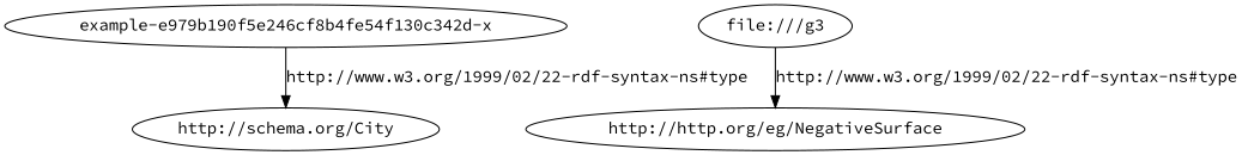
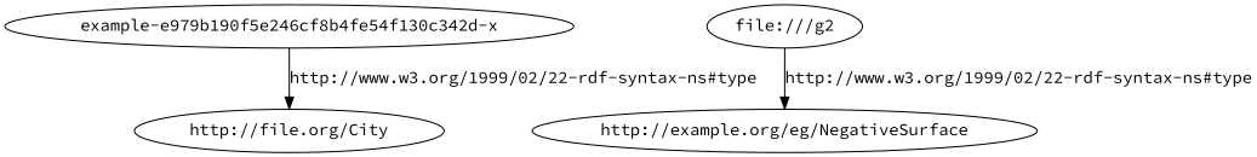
  digraph {
    fontname="Source Code Pro"
    node [fontname="Source Code Pro"]
    edge [fontname="Source Code Pro"]
    n1 [label="example-e979b190f5e246cf8b4fe54f130c342d-x"]
-   "http://schema.org/City"
-   "file:///g2" [label="file:///g3"]
-   "http://example.org/eg/NegativeSurface" [label="http://http.org/eg/NegativeSurface"]
+   "http://schema.org/City" [label="http://file.org/City"]
+   "file:///g2"
+   "http://example.org/eg/NegativeSurface"
    n1 -> "http://schema.org/City" [label="http://www.w3.org/1999/02/22-rdf-syntax-ns#type"]
    "file:///g2" -> "http://example.org/eg/NegativeSurface" [label="http://www.w3.org/1999/02/22-rdf-syntax-ns#type"]
  }
